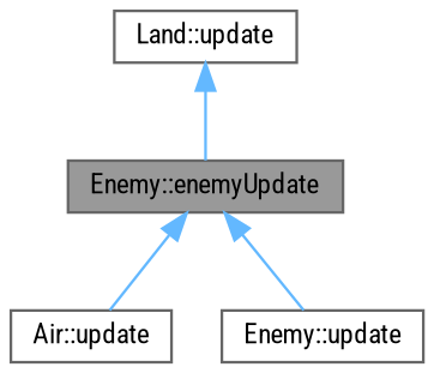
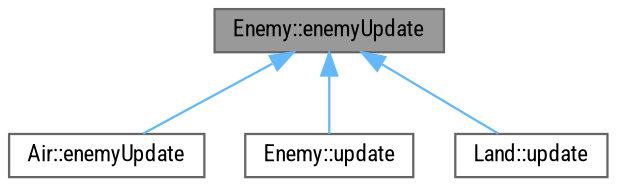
  digraph {
    fontname="Roboto Condensed"
    rankdir=TB
    node [color=grey40 fillcolor=white fontname="Roboto Condensed" fontsize=10 shape=box style=filled]
    edge [color=steelblue1 dir=back fontname="Roboto Condensed" fontsize=10 labelfontname=Helvetica labelfontsize=10 style=solid]
    n1 [color=gray40 fillcolor=grey60 fontcolor=black height=0.2 label="Enemy::enemyUpdate" width=0.4]
-   n2 [height=0.2 label="Air::update" width=0.4]
+   n2 [height=0.2 label="Air::enemyUpdate" width=0.4]
    n3 [height=0.2 label="Enemy::update" width=0.4]
    n4 [height=0.2 label="Land::update" width=0.4]
    n1 -> n2
    n1 -> n3
-   n4 -> n1
+   n1 -> n4
  }
